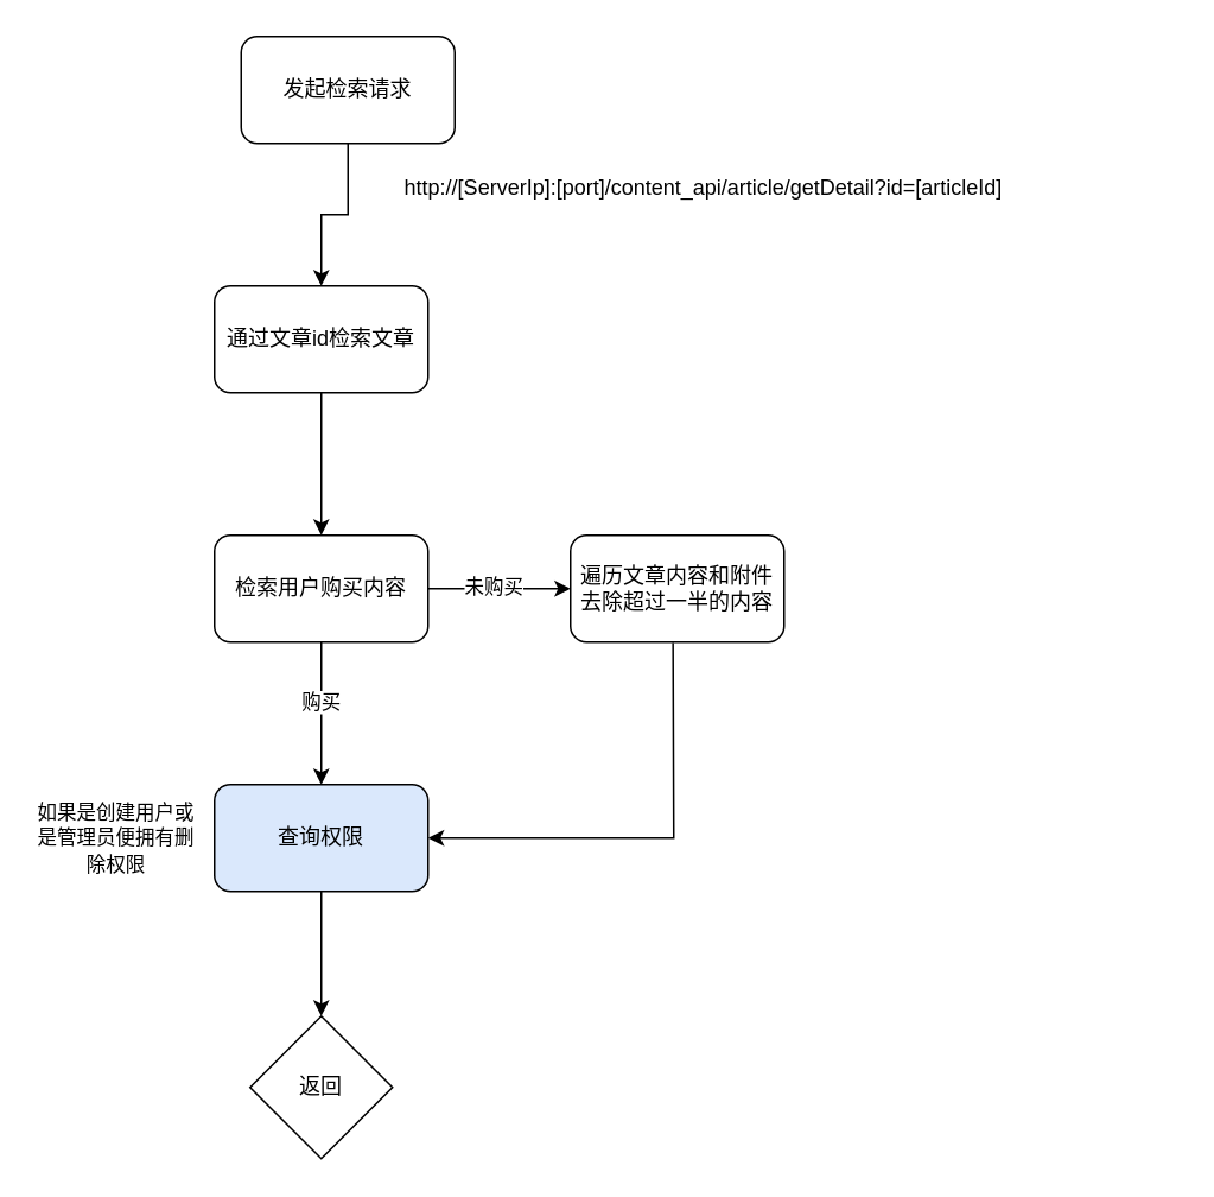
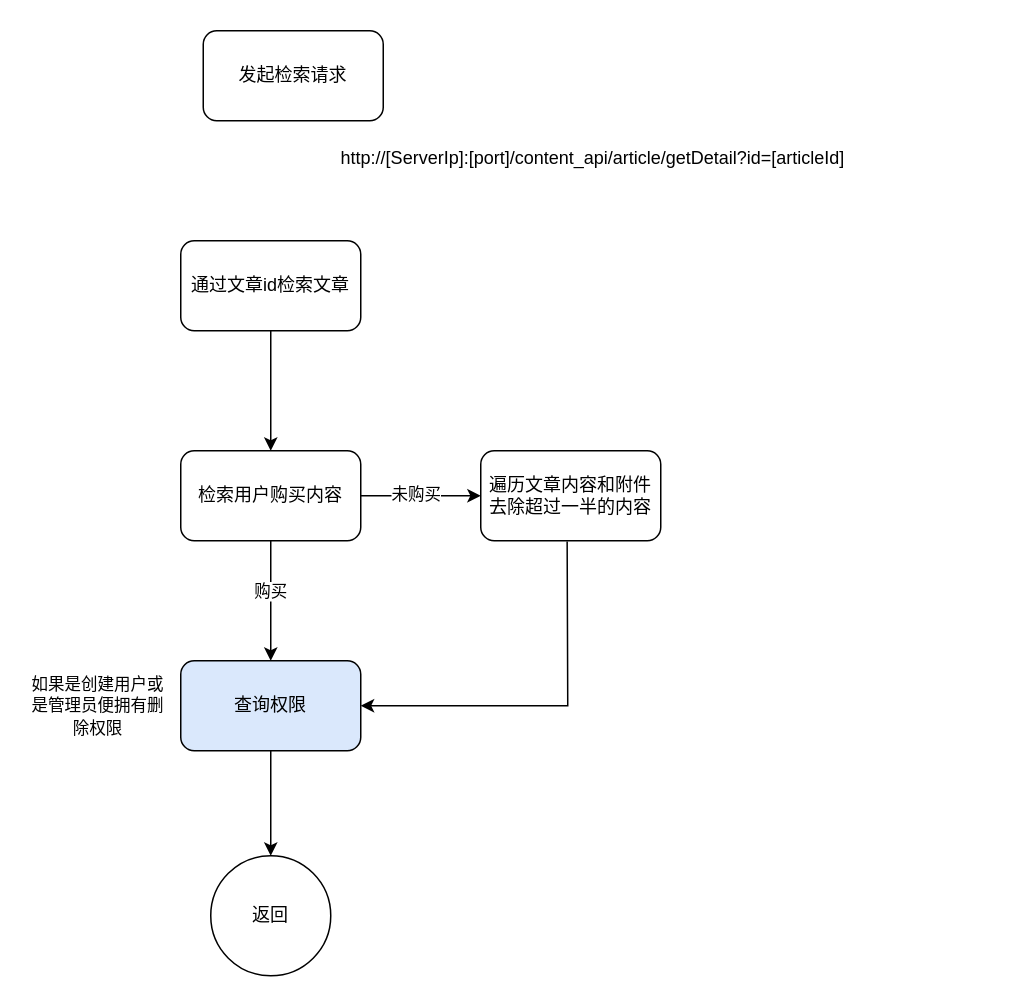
  <mxCell id="0" />
  <mxCell id="1" parent="0" />
- <mxCell id="2" value="" style="edgeStyle=orthogonalEdgeStyle;rounded=0;orthogonalLoop=1;jettySize=auto;html=1;" edge="1" parent="1" source="3" target="6"><mxGeometry relative="1" as="geometry" /></mxCell>
  <mxCell id="3" value="发起检索请求" style="rounded=1;whiteSpace=wrap;html=1;" vertex="1" parent="1"><mxGeometry x="135" y="20" width="120" height="60" as="geometry" /></mxCell>
  <mxCell id="4" value="http://[ServerIp]:[port]/content_api/article/getDetail?id=[articleId]" style="text;html=1;strokeColor=none;fillColor=none;align=center;verticalAlign=middle;whiteSpace=wrap;rounded=0;" vertex="1" parent="1"><mxGeometry x="130" y="90" width="530" height="30" as="geometry" /></mxCell>
  <mxCell id="5" value="" style="edgeStyle=orthogonalEdgeStyle;rounded=0;orthogonalLoop=1;jettySize=auto;html=1;" edge="1" parent="1" source="6" target="11"><mxGeometry relative="1" as="geometry" /></mxCell>
  <mxCell id="6" value="通过文章id检索文章" style="rounded=1;whiteSpace=wrap;html=1;" vertex="1" parent="1"><mxGeometry x="120" y="160" width="120" height="60" as="geometry" /></mxCell>
  <mxCell id="7" value="" style="edgeStyle=orthogonalEdgeStyle;rounded=0;orthogonalLoop=1;jettySize=auto;html=1;" edge="1" parent="1" source="11" target="13"><mxGeometry relative="1" as="geometry" /></mxCell>
  <mxCell id="8" value="购买" style="edgeLabel;html=1;align=center;verticalAlign=middle;resizable=0;points=[];" vertex="1" connectable="0" parent="7"><mxGeometry x="-0.17" y="-1" relative="1" as="geometry"><mxPoint as="offset" /></mxGeometry></mxCell>
  <mxCell id="9" value="" style="edgeStyle=orthogonalEdgeStyle;rounded=0;orthogonalLoop=1;jettySize=auto;html=1;" edge="1" parent="1" source="11" target="14"><mxGeometry relative="1" as="geometry" /></mxCell>
  <mxCell id="10" value="未购买" style="edgeLabel;html=1;align=center;verticalAlign=middle;resizable=0;points=[];" vertex="1" connectable="0" parent="9"><mxGeometry x="-0.105" y="2" relative="1" as="geometry"><mxPoint as="offset" /></mxGeometry></mxCell>
  <mxCell id="11" value="检索用户购买内容" style="whiteSpace=wrap;html=1;rounded=1;" vertex="1" parent="1"><mxGeometry x="120" y="300" width="120" height="60" as="geometry" /></mxCell>
  <mxCell id="12" value="" style="edgeStyle=orthogonalEdgeStyle;rounded=0;orthogonalLoop=1;jettySize=auto;html=1;" edge="1" parent="1" source="13" target="17"><mxGeometry relative="1" as="geometry" /></mxCell>
  <mxCell id="13" value="查询权限" style="whiteSpace=wrap;html=1;rounded=1;fillColor=#dae8fc;" vertex="1" parent="1"><mxGeometry x="120" y="440" width="120" height="60" as="geometry" /></mxCell>
  <mxCell id="14" value="遍历文章内容和附件&lt;br&gt;去除超过一半的内容" style="whiteSpace=wrap;html=1;rounded=1;" vertex="1" parent="1"><mxGeometry x="320" y="300" width="120" height="60" as="geometry" /></mxCell>
  <mxCell id="15" value="" style="endArrow=classic;html=1;rounded=0;entryX=1;entryY=0.5;entryDx=0;entryDy=0;exitX=0.48;exitY=1.007;exitDx=0;exitDy=0;exitPerimeter=0;" edge="1" parent="1" source="14" target="13"><mxGeometry width="50" height="50" relative="1" as="geometry"><mxPoint x="220" y="520" as="sourcePoint" /><mxPoint x="270" y="470" as="targetPoint" /><Array as="points"><mxPoint x="378" y="470" /></Array></mxGeometry></mxCell>
  <mxCell id="16" value="&lt;font style=&quot;font-size: 11px;&quot;&gt;如果是创建用户或是管理员便拥有删除权限&lt;/font&gt;" style="text;html=1;strokeColor=none;fillColor=none;align=center;verticalAlign=middle;whiteSpace=wrap;rounded=0;" vertex="1" parent="1"><mxGeometry x="20" y="455" width="90" height="30" as="geometry" /></mxCell>
- <mxCell id="17" value="返回" style="rhombus;whiteSpace=wrap;html=1;" vertex="1" parent="1"><mxGeometry x="140" y="570" width="80" height="80" as="geometry" /></mxCell>
+ <mxCell id="17" value="返回" style="ellipse;whiteSpace=wrap;html=1;rounded=1;" vertex="1" parent="1"><mxGeometry x="140" y="570" width="80" height="80" as="geometry" /></mxCell>
